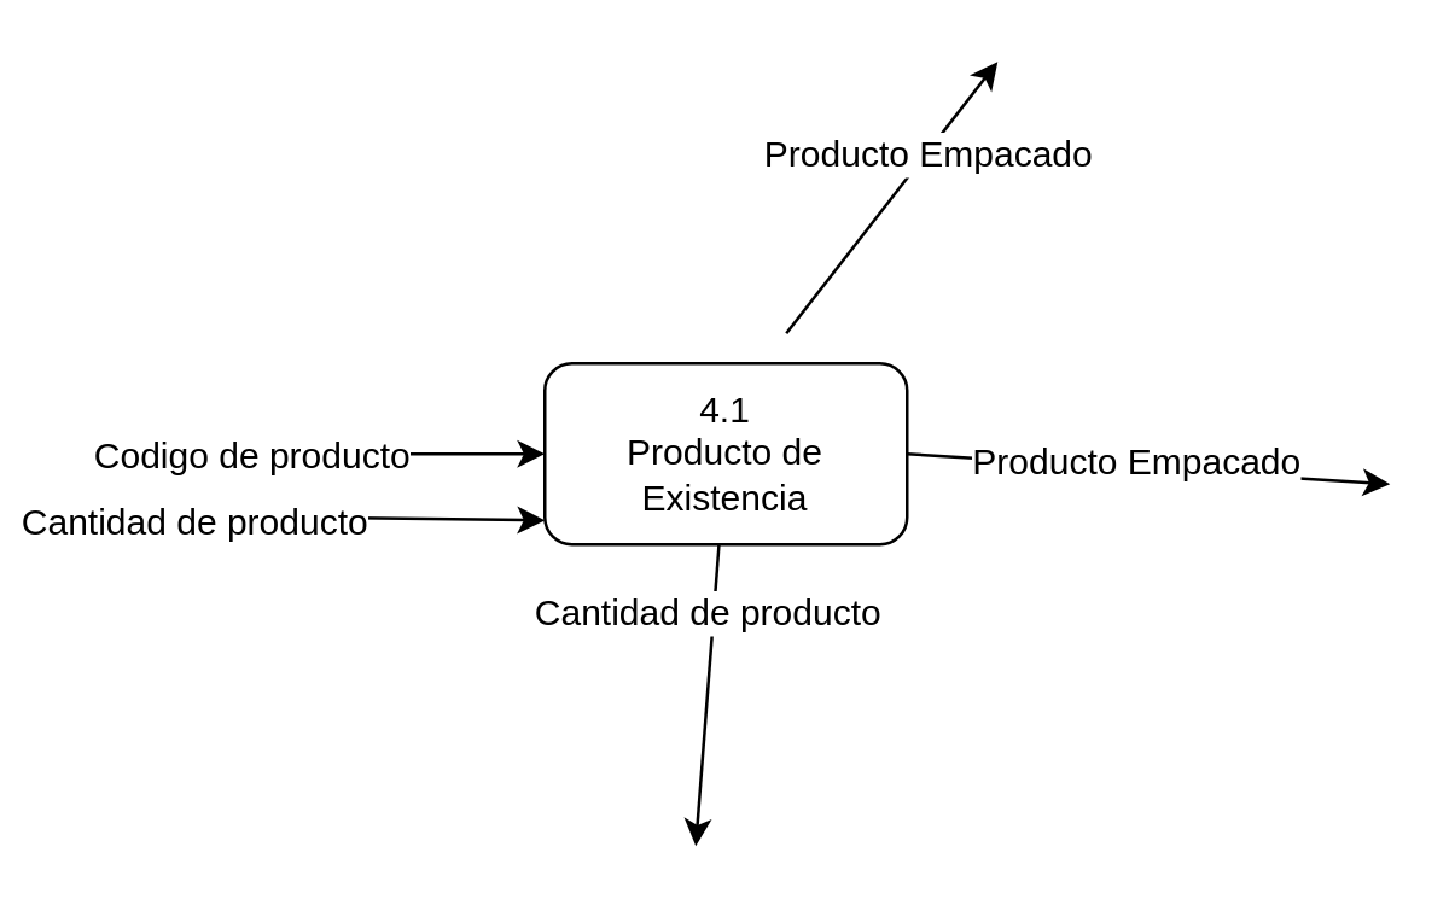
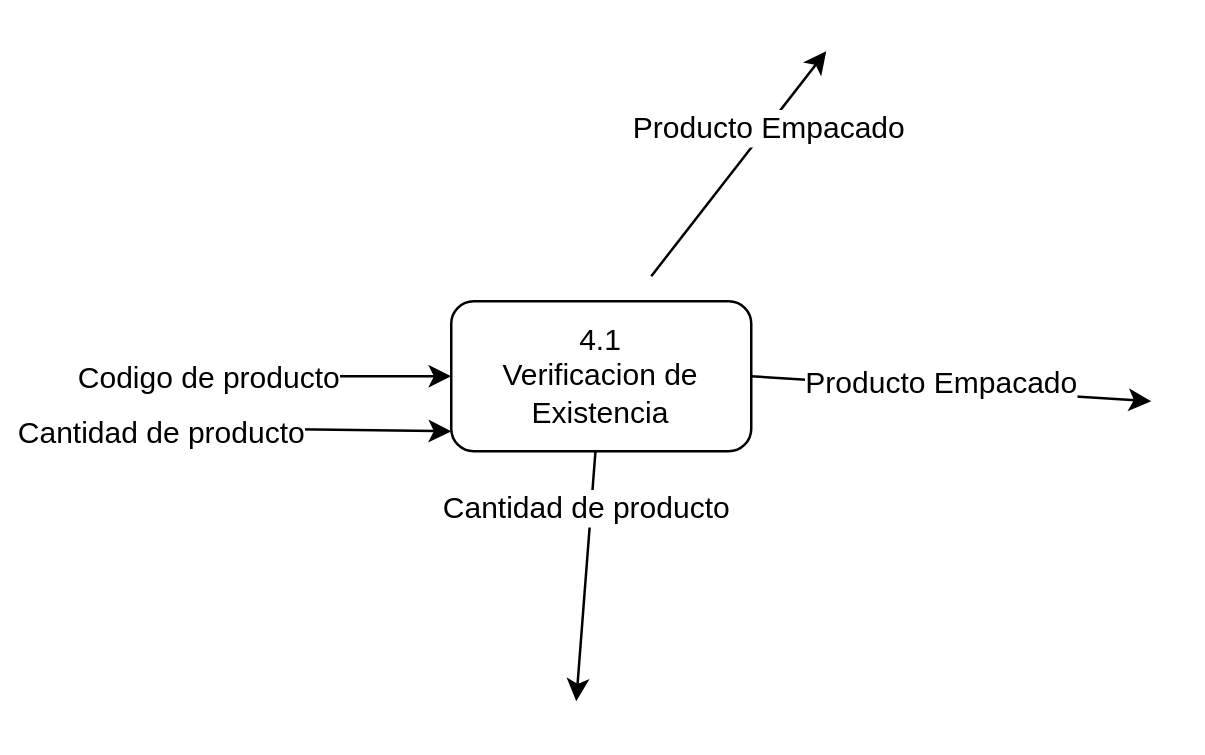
  <mxCell id="0" />
  <mxCell id="1" parent="0" />
  <mxCell id="2" value="" style="endArrow=classic;html=1;entryX=0;entryY=0.5;entryDx=0;entryDy=0;" edge="1" parent="1" target="6"><mxGeometry width="50" height="50" relative="1" as="geometry"><mxPoint x="60" y="150" as="sourcePoint" /><mxPoint x="140" y="150" as="targetPoint" /></mxGeometry></mxCell>
  <mxCell id="3" value="Codigo de producto" style="text;html=1;resizable=0;points=[];align=center;verticalAlign=middle;labelBackgroundColor=#ffffff;" vertex="1" connectable="0" parent="2"><mxGeometry x="-0.425" y="-3" relative="1" as="geometry"><mxPoint x="-13" y="-3" as="offset" /></mxGeometry></mxCell>
  <mxCell id="4" value="" style="endArrow=classic;html=1;entryX=0;entryY=0.867;entryDx=0;entryDy=0;entryPerimeter=0;" edge="1" parent="1" target="6"><mxGeometry width="50" height="50" relative="1" as="geometry"><mxPoint x="20" y="170" as="sourcePoint" /><mxPoint x="140" y="170" as="targetPoint" /></mxGeometry></mxCell>
  <mxCell id="5" value="Cantidad de producto" style="text;html=1;resizable=0;points=[];align=center;verticalAlign=middle;labelBackgroundColor=#ffffff;" vertex="1" connectable="0" parent="4"><mxGeometry x="-0.45" y="-2" relative="1" as="geometry"><mxPoint as="offset" /></mxGeometry></mxCell>
- <mxCell id="6" value="4.1&lt;br&gt;Producto de Existencia" style="rounded=1;whiteSpace=wrap;html=1;" vertex="1" parent="1"><mxGeometry x="180" y="120" width="120" height="60" as="geometry" /></mxCell>
+ <mxCell id="6" value="4.1&lt;br&gt;Verificacion de Existencia" style="rounded=1;whiteSpace=wrap;html=1;" vertex="1" parent="1"><mxGeometry x="180" y="120" width="120" height="60" as="geometry" /></mxCell>
  <mxCell id="7" value="" style="endArrow=classic;html=1;exitX=1;exitY=0.5;exitDx=0;exitDy=0;" edge="1" parent="1" source="6"><mxGeometry width="50" height="50" relative="1" as="geometry"><mxPoint x="340" y="120" as="sourcePoint" /><mxPoint x="460" y="160" as="targetPoint" /></mxGeometry></mxCell>
  <mxCell id="8" value="Producto Empacado" style="text;html=1;resizable=0;points=[];align=center;verticalAlign=middle;labelBackgroundColor=#ffffff;" vertex="1" connectable="0" parent="7"><mxGeometry x="-0.4" relative="1" as="geometry"><mxPoint x="28" as="offset" /></mxGeometry></mxCell>
  <mxCell id="9" value="" style="endArrow=classic;html=1;" edge="1" parent="1"><mxGeometry width="50" height="50" relative="1" as="geometry"><mxPoint x="260" y="110" as="sourcePoint" /><mxPoint x="330" y="20" as="targetPoint" /></mxGeometry></mxCell>
  <mxCell id="10" value="Producto Empacado" style="text;html=1;resizable=0;points=[];align=center;verticalAlign=middle;labelBackgroundColor=#ffffff;" vertex="1" connectable="0" parent="9"><mxGeometry x="0.312" relative="1" as="geometry"><mxPoint as="offset" /></mxGeometry></mxCell>
  <mxCell id="11" value="" style="endArrow=classic;html=1;" edge="1" parent="1" source="6"><mxGeometry width="50" height="50" relative="1" as="geometry"><mxPoint x="200" y="220" as="sourcePoint" /><mxPoint x="230" y="280" as="targetPoint" /></mxGeometry></mxCell>
  <mxCell id="12" value="Cantidad de producto" style="text;html=1;resizable=0;points=[];align=center;verticalAlign=middle;labelBackgroundColor=#ffffff;" vertex="1" connectable="0" parent="11"><mxGeometry x="-0.537" y="-2" relative="1" as="geometry"><mxPoint as="offset" /></mxGeometry></mxCell>
